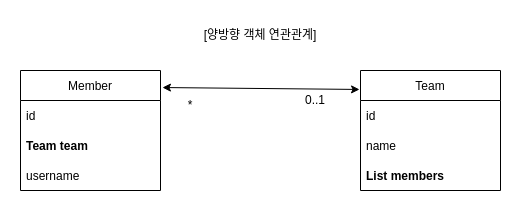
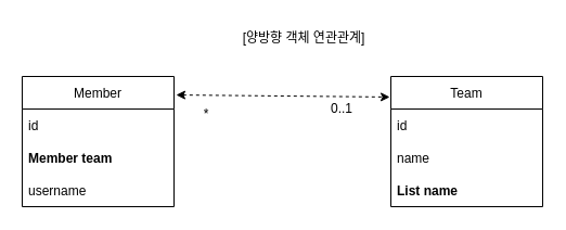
  <mxCell id="0" />
  <mxCell id="1" parent="0" />
  <mxCell id="2" value="Member" style="swimlane;fontStyle=0;childLayout=stackLayout;horizontal=1;startSize=30;horizontalStack=0;resizeParent=1;resizeParentMax=0;resizeLast=0;collapsible=1;marginBottom=0;" vertex="1" parent="1"><mxGeometry x="20" y="70" width="140" height="120" as="geometry" /></mxCell>
  <mxCell id="3" value="id" style="text;strokeColor=none;fillColor=none;align=left;verticalAlign=middle;spacingLeft=4;spacingRight=4;overflow=hidden;points=[[0,0.5],[1,0.5]];portConstraint=eastwest;rotatable=0;" vertex="1" parent="2"><mxGeometry y="30" width="140" height="30" as="geometry" /></mxCell>
- <mxCell id="4" value="Team team" style="text;strokeColor=none;fillColor=none;align=left;verticalAlign=middle;spacingLeft=4;spacingRight=4;overflow=hidden;points=[[0,0.5],[1,0.5]];portConstraint=eastwest;rotatable=0;fontStyle=1" vertex="1" parent="2"><mxGeometry y="60" width="140" height="30" as="geometry" /></mxCell>
+ <mxCell id="4" value="Member team" style="text;strokeColor=none;fillColor=none;align=left;verticalAlign=middle;spacingLeft=4;spacingRight=4;overflow=hidden;points=[[0,0.5],[1,0.5]];portConstraint=eastwest;rotatable=0;fontStyle=1" vertex="1" parent="2"><mxGeometry y="60" width="140" height="30" as="geometry" /></mxCell>
  <mxCell id="5" value="username" style="text;strokeColor=none;fillColor=none;align=left;verticalAlign=middle;spacingLeft=4;spacingRight=4;overflow=hidden;points=[[0,0.5],[1,0.5]];portConstraint=eastwest;rotatable=0;" vertex="1" parent="2"><mxGeometry y="90" width="140" height="30" as="geometry" /></mxCell>
  <mxCell id="6" value="Team" style="swimlane;fontStyle=0;childLayout=stackLayout;horizontal=1;startSize=30;horizontalStack=0;resizeParent=1;resizeParentMax=0;resizeLast=0;collapsible=1;marginBottom=0;" vertex="1" parent="1"><mxGeometry x="360" y="70" width="140" height="120" as="geometry" /></mxCell>
  <mxCell id="7" value="id" style="text;strokeColor=none;fillColor=none;align=left;verticalAlign=middle;spacingLeft=4;spacingRight=4;overflow=hidden;points=[[0,0.5],[1,0.5]];portConstraint=eastwest;rotatable=0;" vertex="1" parent="6"><mxGeometry y="30" width="140" height="30" as="geometry" /></mxCell>
  <mxCell id="8" value="name" style="text;strokeColor=none;fillColor=none;align=left;verticalAlign=middle;spacingLeft=4;spacingRight=4;overflow=hidden;points=[[0,0.5],[1,0.5]];portConstraint=eastwest;rotatable=0;" vertex="1" parent="6"><mxGeometry y="60" width="140" height="30" as="geometry" /></mxCell>
- <mxCell id="9" value="List members" style="text;strokeColor=none;fillColor=none;align=left;verticalAlign=middle;spacingLeft=4;spacingRight=4;overflow=hidden;points=[[0,0.5],[1,0.5]];portConstraint=eastwest;rotatable=0;fontStyle=1" vertex="1" parent="6"><mxGeometry y="90" width="140" height="30" as="geometry" /></mxCell>
- <mxCell id="10" value="" style="endArrow=classic;startArrow=classic;html=1;rounded=0;exitX=1.014;exitY=0.142;exitDx=0;exitDy=0;exitPerimeter=0;entryX=-0.007;entryY=0.158;entryDx=0;entryDy=0;entryPerimeter=0;" edge="1" parent="1" source="2" target="6"><mxGeometry width="50" height="50" relative="1" as="geometry"><mxPoint x="260" y="240" as="sourcePoint" /><mxPoint x="310" y="190" as="targetPoint" /></mxGeometry></mxCell>
+ <mxCell id="9" value="List name" style="text;strokeColor=none;fillColor=none;align=left;verticalAlign=middle;spacingLeft=4;spacingRight=4;overflow=hidden;points=[[0,0.5],[1,0.5]];portConstraint=eastwest;rotatable=0;fontStyle=1" vertex="1" parent="6"><mxGeometry y="90" width="140" height="30" as="geometry" /></mxCell>
+ <mxCell id="10" value="" style="endArrow=classic;startArrow=classic;html=1;rounded=0;exitX=1.014;exitY=0.142;exitDx=0;exitDy=0;exitPerimeter=0;entryX=-0.007;entryY=0.158;entryDx=0;entryDy=0;entryPerimeter=0;dashed=1;" edge="1" parent="1" source="2" target="6"><mxGeometry width="50" height="50" relative="1" as="geometry"><mxPoint x="260" y="240" as="sourcePoint" /><mxPoint x="310" y="190" as="targetPoint" /></mxGeometry></mxCell>
  <mxCell id="11" value="*" style="text;html=1;strokeColor=none;fillColor=none;align=center;verticalAlign=middle;whiteSpace=wrap;rounded=0;" vertex="1" parent="1"><mxGeometry x="160" y="90" width="60" height="30" as="geometry" /></mxCell>
  <mxCell id="12" value="0..1" style="text;html=1;strokeColor=none;fillColor=none;align=center;verticalAlign=middle;whiteSpace=wrap;rounded=0;" vertex="1" parent="1"><mxGeometry x="285" y="85" width="60" height="30" as="geometry" /></mxCell>
- <mxCell id="13" value="[양방향 객체 연관관계]" style="text;html=1;strokeColor=none;fillColor=none;align=center;verticalAlign=middle;whiteSpace=wrap;rounded=0;" vertex="1" parent="1"><mxGeometry x="180" y="20" width="160" height="30" as="geometry" /></mxCell>
+ <mxCell id="13" value="[양방향 객체 연관관계]" style="text;html=1;strokeColor=none;fillColor=none;align=center;verticalAlign=middle;whiteSpace=wrap;rounded=0;" vertex="1" parent="1"><mxGeometry x="200" y="20" width="160" height="30" as="geometry" /></mxCell>
